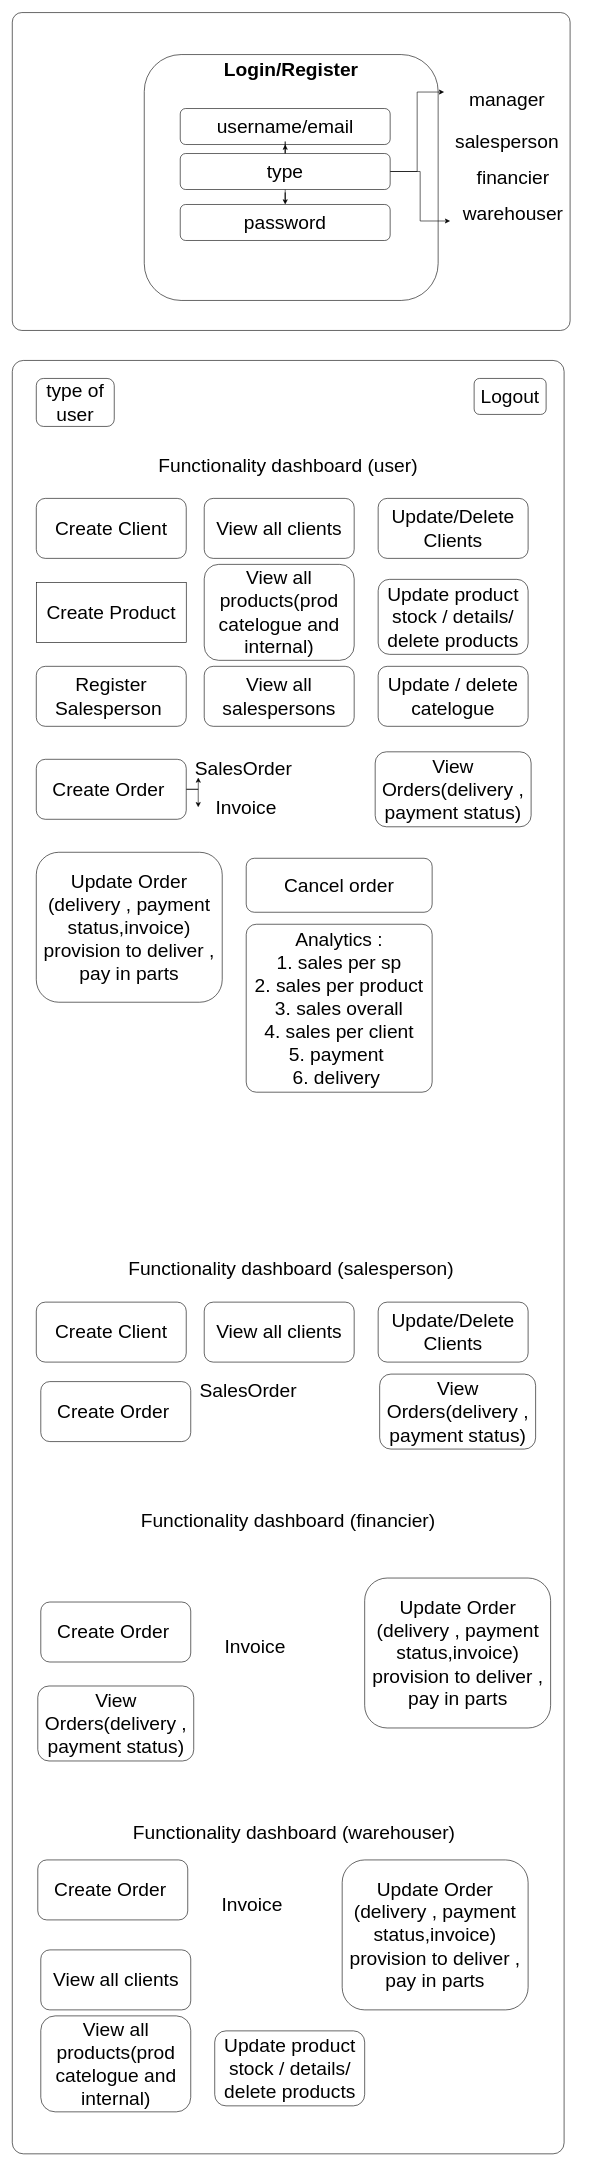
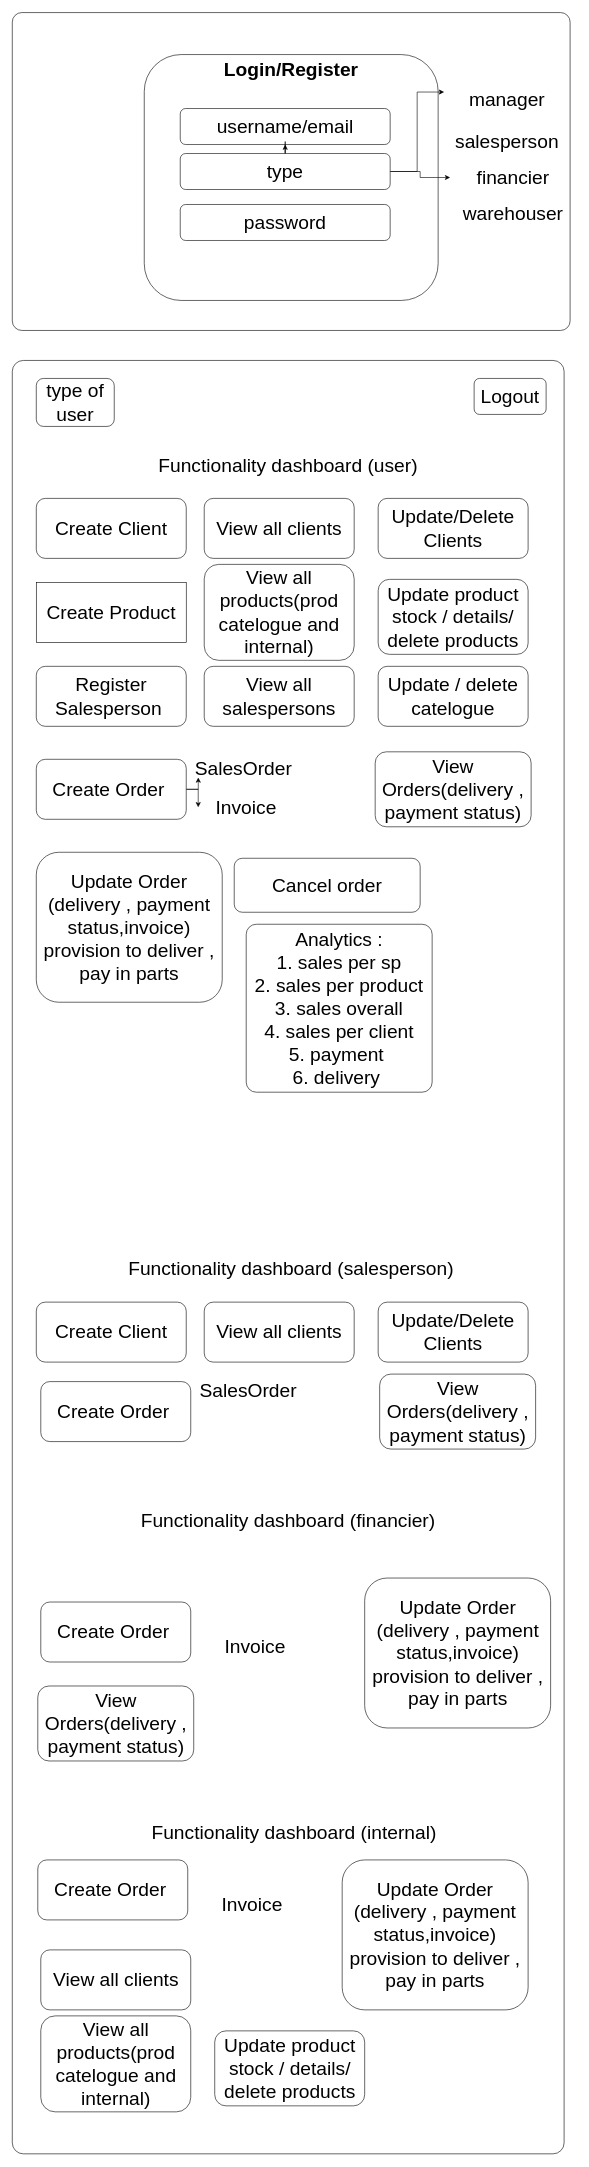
  <mxCell id="0" />
  <mxCell id="1" parent="0" />
  <mxCell id="2" value="" style="rounded=1;whiteSpace=wrap;html=1;arcSize=3;" vertex="1" parent="1"><mxGeometry x="20" y="20" width="930" height="530" as="geometry" /></mxCell>
  <mxCell id="3" value="" style="rounded=1;whiteSpace=wrap;html=1;" vertex="1" parent="1"><mxGeometry x="240" y="90" width="490" height="410" as="geometry" /></mxCell>
  <mxCell id="4" value="&lt;b&gt;&lt;font style=&quot;font-size: 32px&quot;&gt;Login/Register&lt;/font&gt;&lt;/b&gt;" style="text;html=1;strokeColor=none;fillColor=none;align=center;verticalAlign=middle;whiteSpace=wrap;rounded=0;" vertex="1" parent="1"><mxGeometry x="455" y="100" width="60" height="30" as="geometry" /></mxCell>
  <mxCell id="5" value="username/email" style="rounded=1;whiteSpace=wrap;html=1;fontSize=32;" vertex="1" parent="1"><mxGeometry x="300" y="180" width="350" height="60" as="geometry" /></mxCell>
  <mxCell id="6" value="password" style="rounded=1;whiteSpace=wrap;html=1;fontSize=32;" vertex="1" parent="1"><mxGeometry x="300" y="340" width="350" height="60" as="geometry" /></mxCell>
  <mxCell id="7" style="edgeStyle=orthogonalEdgeStyle;rounded=0;orthogonalLoop=1;jettySize=auto;html=1;entryX=0;entryY=0.25;entryDx=0;entryDy=0;fontSize=32;" edge="1" parent="1" source="11" target="12"><mxGeometry relative="1" as="geometry" /></mxCell>
  <mxCell id="8" style="edgeStyle=orthogonalEdgeStyle;rounded=0;orthogonalLoop=1;jettySize=auto;html=1;fontSize=32;" edge="1" parent="1" source="11" target="5"><mxGeometry relative="1" as="geometry" /></mxCell>
- <mxCell id="9" style="edgeStyle=orthogonalEdgeStyle;rounded=0;orthogonalLoop=1;jettySize=auto;html=1;fontSize=32;" edge="1" parent="1" source="11" target="6"><mxGeometry relative="1" as="geometry" /></mxCell>
- <mxCell id="10" style="edgeStyle=orthogonalEdgeStyle;rounded=0;orthogonalLoop=1;jettySize=auto;html=1;entryX=0;entryY=0.75;entryDx=0;entryDy=0;fontSize=32;" edge="1" parent="1" source="11" target="15"><mxGeometry relative="1" as="geometry" /></mxCell>
+ <mxCell id="9" style="edgeStyle=orthogonalEdgeStyle;rounded=0;orthogonalLoop=1;jettySize=auto;html=1;fontSize=32;" edge="1" parent="1" source="11" target="14"><mxGeometry relative="1" as="geometry" /></mxCell>
  <mxCell id="11" value="type" style="rounded=1;whiteSpace=wrap;html=1;fontSize=32;" vertex="1" parent="1"><mxGeometry x="300" y="255" width="350" height="60" as="geometry" /></mxCell>
  <mxCell id="12" value="manager" style="text;html=1;strokeColor=none;fillColor=none;align=center;verticalAlign=middle;whiteSpace=wrap;rounded=0;fontSize=32;" vertex="1" parent="1"><mxGeometry x="740" y="140" width="210" height="50" as="geometry" /></mxCell>
  <mxCell id="13" value="salesperson" style="text;html=1;strokeColor=none;fillColor=none;align=center;verticalAlign=middle;whiteSpace=wrap;rounded=0;fontSize=32;" vertex="1" parent="1"><mxGeometry x="740" y="210" width="210" height="50" as="geometry" /></mxCell>
  <mxCell id="14" value="financier" style="text;html=1;strokeColor=none;fillColor=none;align=center;verticalAlign=middle;whiteSpace=wrap;rounded=0;fontSize=32;" vertex="1" parent="1"><mxGeometry x="750" y="270" width="210" height="50" as="geometry" /></mxCell>
  <mxCell id="15" value="warehouser" style="text;html=1;strokeColor=none;fillColor=none;align=center;verticalAlign=middle;whiteSpace=wrap;rounded=0;fontSize=32;" vertex="1" parent="1"><mxGeometry x="750" y="330" width="210" height="50" as="geometry" /></mxCell>
  <mxCell id="16" value="" style="rounded=1;whiteSpace=wrap;html=1;fontSize=32;arcSize=2;" vertex="1" parent="1"><mxGeometry x="20" y="600" width="920" height="2990" as="geometry" /></mxCell>
  <mxCell id="17" value="Logout" style="rounded=1;whiteSpace=wrap;html=1;fontSize=32;" vertex="1" parent="1"><mxGeometry x="790" y="630" width="120" height="60" as="geometry" /></mxCell>
  <mxCell id="18" value="type of user" style="rounded=1;whiteSpace=wrap;html=1;fontSize=32;" vertex="1" parent="1"><mxGeometry x="60" y="630" width="130" height="80" as="geometry" /></mxCell>
  <mxCell id="19" value="Functionality dashboard (user)" style="text;html=1;strokeColor=none;fillColor=none;align=center;verticalAlign=middle;whiteSpace=wrap;rounded=0;fontSize=32;" vertex="1" parent="1"><mxGeometry x="225" y="740" width="510" height="70" as="geometry" /></mxCell>
  <mxCell id="20" value="Create Client" style="rounded=1;whiteSpace=wrap;html=1;fontSize=32;" vertex="1" parent="1"><mxGeometry x="60" y="830" width="250" height="100" as="geometry" /></mxCell>
  <mxCell id="21" value="View all clients" style="rounded=1;whiteSpace=wrap;html=1;fontSize=32;" vertex="1" parent="1"><mxGeometry x="340" y="830" width="250" height="100" as="geometry" /></mxCell>
  <mxCell id="22" value="Update/Delete Clients" style="rounded=1;whiteSpace=wrap;html=1;fontSize=32;" vertex="1" parent="1"><mxGeometry x="630" y="830" width="250" height="100" as="geometry" /></mxCell>
  <mxCell id="23" value="Create Product" style="whiteSpace=wrap;html=1;fontSize=32;rounded=0;" vertex="1" parent="1"><mxGeometry x="60" y="970" width="250" height="100" as="geometry" /></mxCell>
  <mxCell id="24" value="View all products(prod catelogue and internal)" style="rounded=1;whiteSpace=wrap;html=1;fontSize=32;" vertex="1" parent="1"><mxGeometry x="340" y="940" width="250" height="160" as="geometry" /></mxCell>
  <mxCell id="25" value="Update product stock / details/ delete products" style="rounded=1;whiteSpace=wrap;html=1;fontSize=32;" vertex="1" parent="1"><mxGeometry x="630" y="965" width="250" height="125" as="geometry" /></mxCell>
  <mxCell id="26" value="Register Salesperson&amp;nbsp;" style="rounded=1;whiteSpace=wrap;html=1;fontSize=32;" vertex="1" parent="1"><mxGeometry x="60" y="1110" width="250" height="100" as="geometry" /></mxCell>
  <mxCell id="27" value="View all salespersons" style="rounded=1;whiteSpace=wrap;html=1;fontSize=32;" vertex="1" parent="1"><mxGeometry x="340" y="1110" width="250" height="100" as="geometry" /></mxCell>
  <mxCell id="28" value="Update / delete catelogue" style="rounded=1;whiteSpace=wrap;html=1;fontSize=32;" vertex="1" parent="1"><mxGeometry x="630" y="1110" width="250" height="100" as="geometry" /></mxCell>
  <mxCell id="29" style="edgeStyle=orthogonalEdgeStyle;rounded=0;orthogonalLoop=1;jettySize=auto;html=1;entryX=0.056;entryY=1.01;entryDx=0;entryDy=0;entryPerimeter=0;fontSize=32;" edge="1" parent="1" source="31" target="32"><mxGeometry relative="1" as="geometry" /></mxCell>
  <mxCell id="30" style="edgeStyle=orthogonalEdgeStyle;rounded=0;orthogonalLoop=1;jettySize=auto;html=1;fontSize=32;" edge="1" parent="1" source="31" target="33"><mxGeometry relative="1" as="geometry" /></mxCell>
  <mxCell id="31" value="Create Order&amp;nbsp;" style="rounded=1;whiteSpace=wrap;html=1;fontSize=32;" vertex="1" parent="1"><mxGeometry x="60" y="1265" width="250" height="100" as="geometry" /></mxCell>
  <mxCell id="32" value="SalesOrder&amp;nbsp;" style="text;html=1;strokeColor=none;fillColor=none;align=center;verticalAlign=middle;whiteSpace=wrap;rounded=0;fontSize=32;" vertex="1" parent="1"><mxGeometry x="320" y="1265" width="180" height="30" as="geometry" /></mxCell>
  <mxCell id="33" value="Invoice" style="text;html=1;strokeColor=none;fillColor=none;align=center;verticalAlign=middle;whiteSpace=wrap;rounded=0;fontSize=32;" vertex="1" parent="1"><mxGeometry x="320" y="1330" width="180" height="30" as="geometry" /></mxCell>
  <mxCell id="34" value="View Orders(delivery , payment status)" style="rounded=1;whiteSpace=wrap;html=1;fontSize=32;" vertex="1" parent="1"><mxGeometry x="625" y="1252.5" width="260" height="125" as="geometry" /></mxCell>
  <mxCell id="35" value="Update Order (delivery , payment status,invoice)&lt;br&gt;provision to deliver , pay in parts" style="rounded=1;whiteSpace=wrap;html=1;fontSize=32;" vertex="1" parent="1"><mxGeometry x="60" y="1420" width="310" height="250" as="geometry" /></mxCell>
- <mxCell id="36" value="Cancel order" style="rounded=1;whiteSpace=wrap;html=1;fontSize=32;" vertex="1" parent="1"><mxGeometry x="410" y="1430" width="310" height="90" as="geometry" /></mxCell>
+ <mxCell id="36" value="Cancel order" style="rounded=1;whiteSpace=wrap;html=1;fontSize=32;" vertex="1" parent="1"><mxGeometry x="390" y="1430" width="310" height="90" as="geometry" /></mxCell>
  <mxCell id="37" value="Analytics :&lt;br&gt;1. sales per sp&lt;br&gt;2. sales per product&lt;br&gt;3. sales overall&lt;br&gt;4. sales per client&lt;br&gt;5. payment&amp;nbsp;&lt;br&gt;6. delivery&amp;nbsp;" style="rounded=1;whiteSpace=wrap;html=1;fontSize=32;arcSize=6;" vertex="1" parent="1"><mxGeometry x="410" y="1540" width="310" height="280" as="geometry" /></mxCell>
  <mxCell id="38" value="Functionality dashboard (salesperson)" style="text;html=1;strokeColor=none;fillColor=none;align=center;verticalAlign=middle;whiteSpace=wrap;rounded=0;fontSize=32;" vertex="1" parent="1"><mxGeometry x="207" y="2080" width="556" height="70" as="geometry" /></mxCell>
  <mxCell id="39" value="Create Client" style="rounded=1;whiteSpace=wrap;html=1;fontSize=32;" vertex="1" parent="1"><mxGeometry x="60" y="2170" width="250" height="100" as="geometry" /></mxCell>
  <mxCell id="40" value="View all clients" style="rounded=1;whiteSpace=wrap;html=1;fontSize=32;" vertex="1" parent="1"><mxGeometry x="340" y="2170" width="250" height="100" as="geometry" /></mxCell>
  <mxCell id="41" value="Update/Delete Clients" style="rounded=1;whiteSpace=wrap;html=1;fontSize=32;" vertex="1" parent="1"><mxGeometry x="630" y="2170" width="250" height="100" as="geometry" /></mxCell>
  <mxCell id="42" value="Create Order&amp;nbsp;" style="rounded=1;whiteSpace=wrap;html=1;fontSize=32;" vertex="1" parent="1"><mxGeometry x="67.5" y="2302.5" width="250" height="100" as="geometry" /></mxCell>
  <mxCell id="43" value="SalesOrder&amp;nbsp;" style="text;html=1;strokeColor=none;fillColor=none;align=center;verticalAlign=middle;whiteSpace=wrap;rounded=0;fontSize=32;" vertex="1" parent="1"><mxGeometry x="327.5" y="2302.5" width="180" height="30" as="geometry" /></mxCell>
  <mxCell id="44" value="View Orders(delivery , payment status)" style="rounded=1;whiteSpace=wrap;html=1;fontSize=32;" vertex="1" parent="1"><mxGeometry x="632.5" y="2290" width="260" height="125" as="geometry" /></mxCell>
  <mxCell id="45" value="Functionality dashboard (financier)" style="text;html=1;strokeColor=none;fillColor=none;align=center;verticalAlign=middle;whiteSpace=wrap;rounded=0;fontSize=32;" vertex="1" parent="1"><mxGeometry x="202" y="2500" width="556" height="70" as="geometry" /></mxCell>
  <mxCell id="46" value="Update Order (delivery , payment status,invoice)&lt;br&gt;provision to deliver , pay in parts" style="rounded=1;whiteSpace=wrap;html=1;fontSize=32;" vertex="1" parent="1"><mxGeometry x="607.5" y="2630" width="310" height="250" as="geometry" /></mxCell>
  <mxCell id="47" value="Create Order&amp;nbsp;" style="rounded=1;whiteSpace=wrap;html=1;fontSize=32;" vertex="1" parent="1"><mxGeometry x="67.5" y="2670" width="250" height="100" as="geometry" /></mxCell>
  <mxCell id="48" value="Invoice" style="text;html=1;strokeColor=none;fillColor=none;align=center;verticalAlign=middle;whiteSpace=wrap;rounded=0;fontSize=32;" vertex="1" parent="1"><mxGeometry x="335" y="2730" width="180" height="30" as="geometry" /></mxCell>
  <mxCell id="49" value="View Orders(delivery , payment status)" style="rounded=1;whiteSpace=wrap;html=1;fontSize=32;" vertex="1" parent="1"><mxGeometry x="62.5" y="2810" width="260" height="125" as="geometry" /></mxCell>
- <mxCell id="50" value="Functionality dashboard (warehouser)" style="text;html=1;strokeColor=none;fillColor=none;align=center;verticalAlign=middle;whiteSpace=wrap;rounded=0;fontSize=32;" vertex="1" parent="1"><mxGeometry x="212" y="3020" width="556" height="70" as="geometry" /></mxCell>
+ <mxCell id="50" value="Functionality dashboard (internal)" style="text;html=1;strokeColor=none;fillColor=none;align=center;verticalAlign=middle;whiteSpace=wrap;rounded=0;fontSize=32;" vertex="1" parent="1"><mxGeometry x="212" y="3020" width="556" height="70" as="geometry" /></mxCell>
  <mxCell id="51" value="Create Order&amp;nbsp;" style="rounded=1;whiteSpace=wrap;html=1;fontSize=32;" vertex="1" parent="1"><mxGeometry x="62.5" y="3100" width="250" height="100" as="geometry" /></mxCell>
  <mxCell id="52" value="Invoice" style="text;html=1;strokeColor=none;fillColor=none;align=center;verticalAlign=middle;whiteSpace=wrap;rounded=0;fontSize=32;" vertex="1" parent="1"><mxGeometry x="330" y="3160" width="180" height="30" as="geometry" /></mxCell>
  <mxCell id="53" value="View all clients" style="rounded=1;whiteSpace=wrap;html=1;fontSize=32;" vertex="1" parent="1"><mxGeometry x="67.5" y="3250" width="250" height="100" as="geometry" /></mxCell>
  <mxCell id="54" value="View all products(prod catelogue and internal)" style="rounded=1;whiteSpace=wrap;html=1;fontSize=32;" vertex="1" parent="1"><mxGeometry x="67.5" y="3360" width="250" height="160" as="geometry" /></mxCell>
  <mxCell id="55" value="Update product stock / details/ delete products" style="rounded=1;whiteSpace=wrap;html=1;fontSize=32;" vertex="1" parent="1"><mxGeometry x="357.5" y="3385" width="250" height="125" as="geometry" /></mxCell>
  <mxCell id="56" value="Update Order (delivery , payment status,invoice)&lt;br&gt;provision to deliver , pay in parts" style="rounded=1;whiteSpace=wrap;html=1;fontSize=32;" vertex="1" parent="1"><mxGeometry x="570" y="3100" width="310" height="250" as="geometry" /></mxCell>
